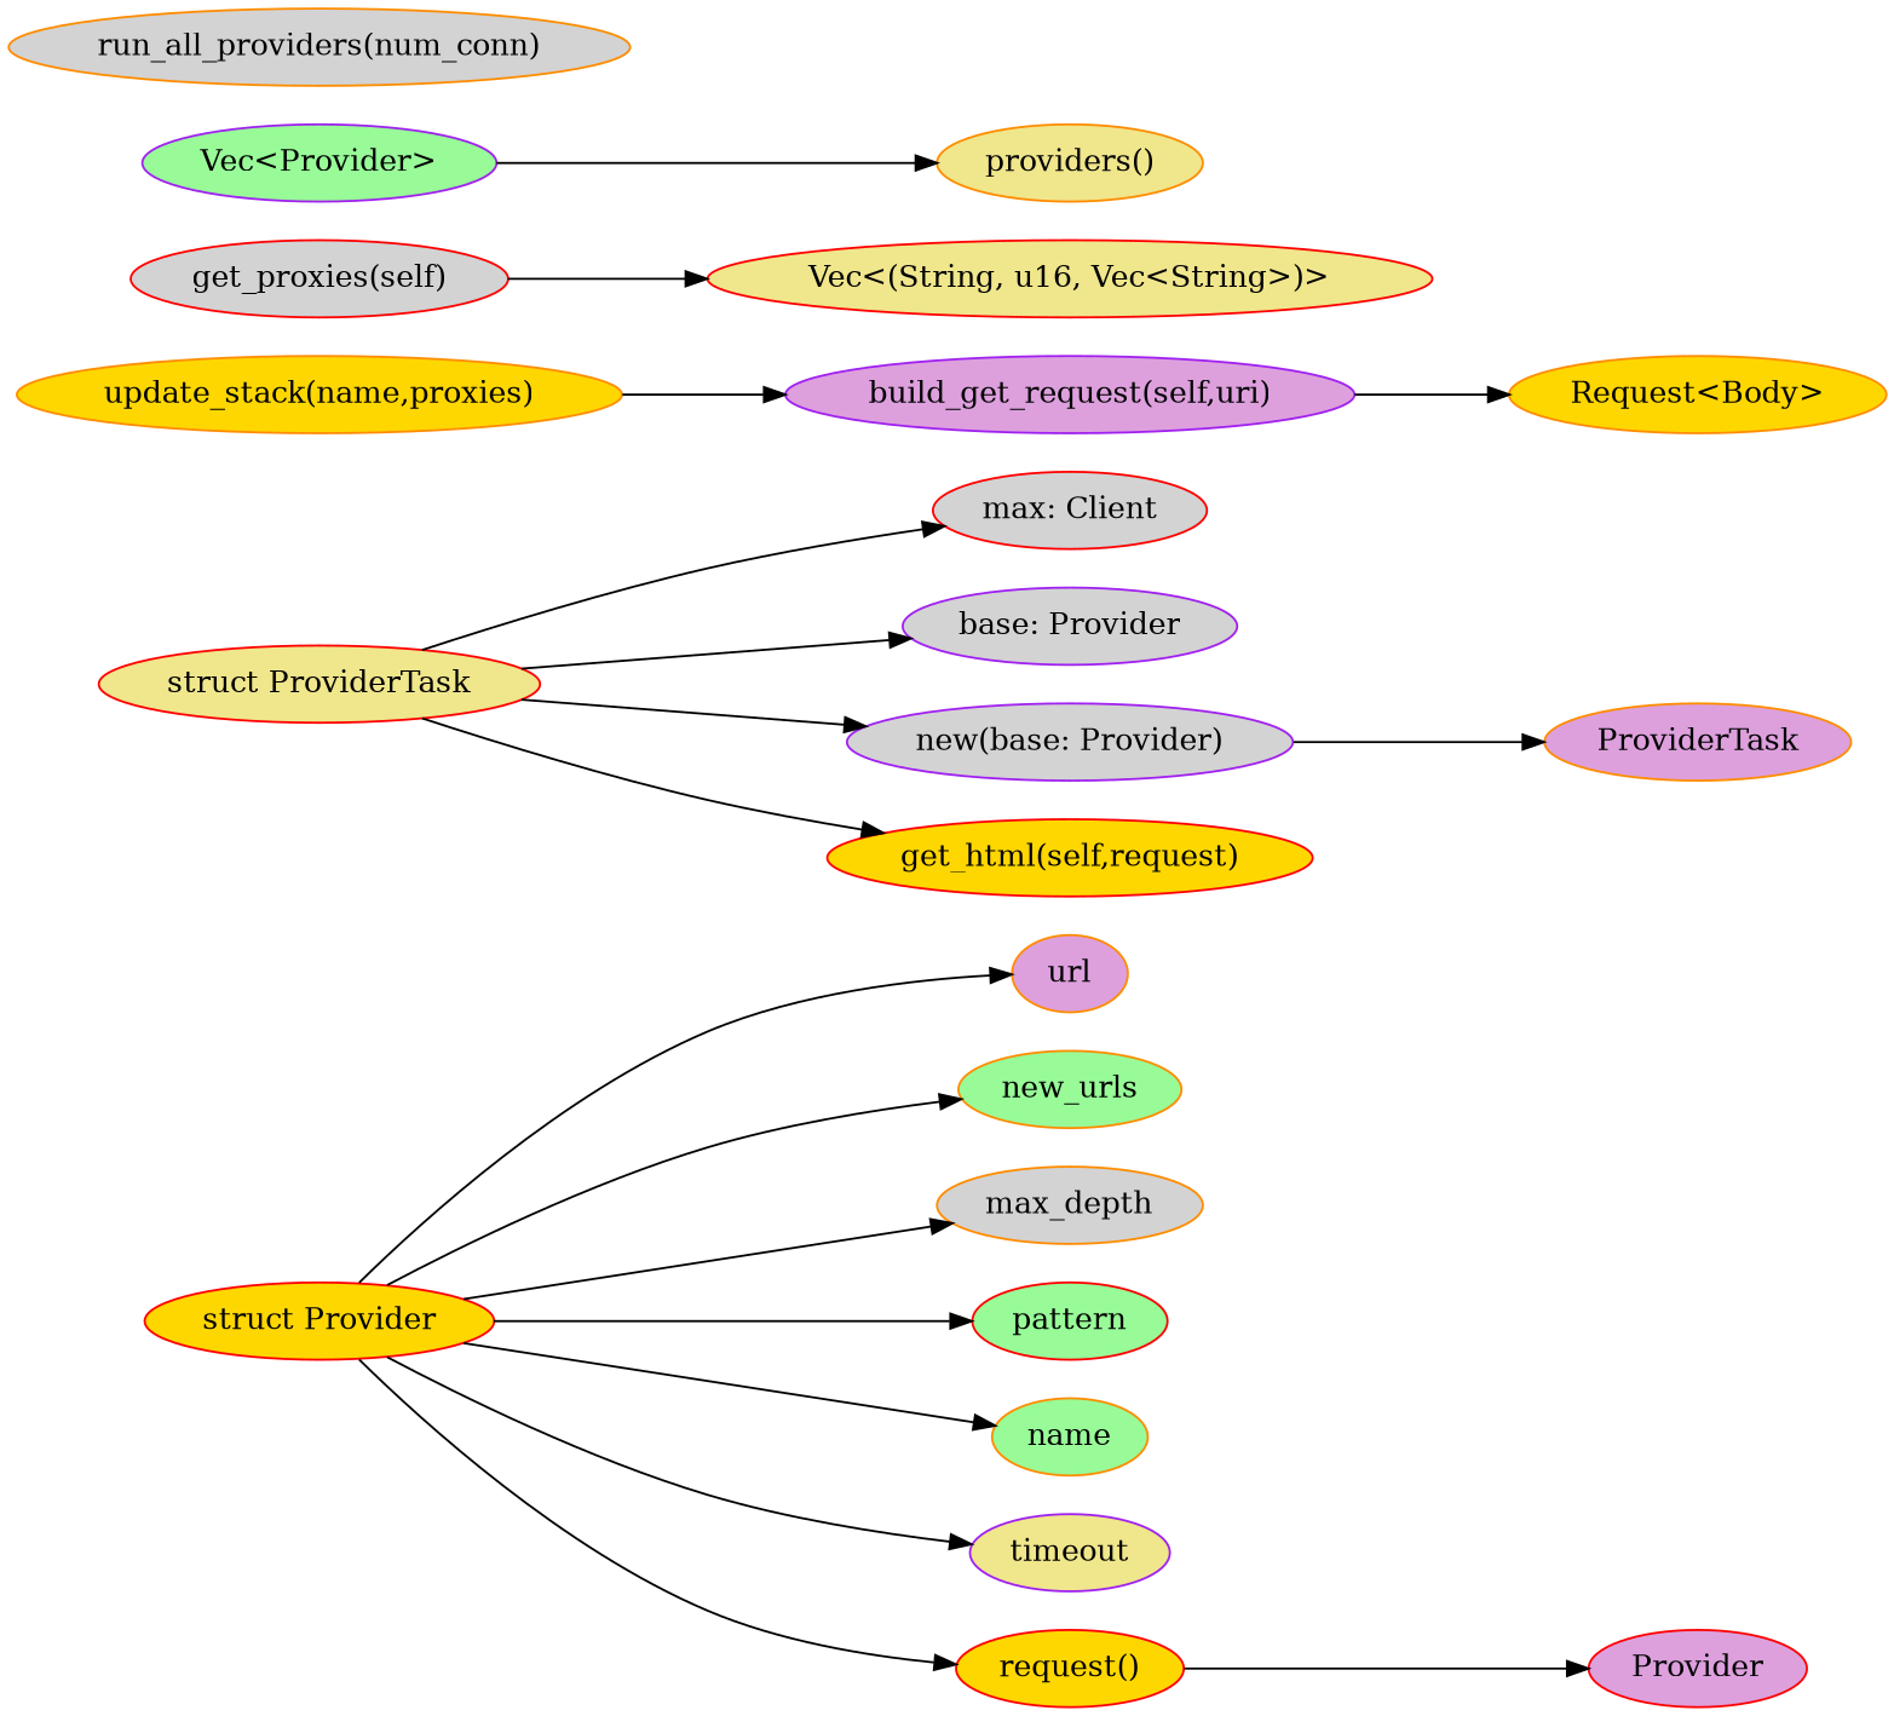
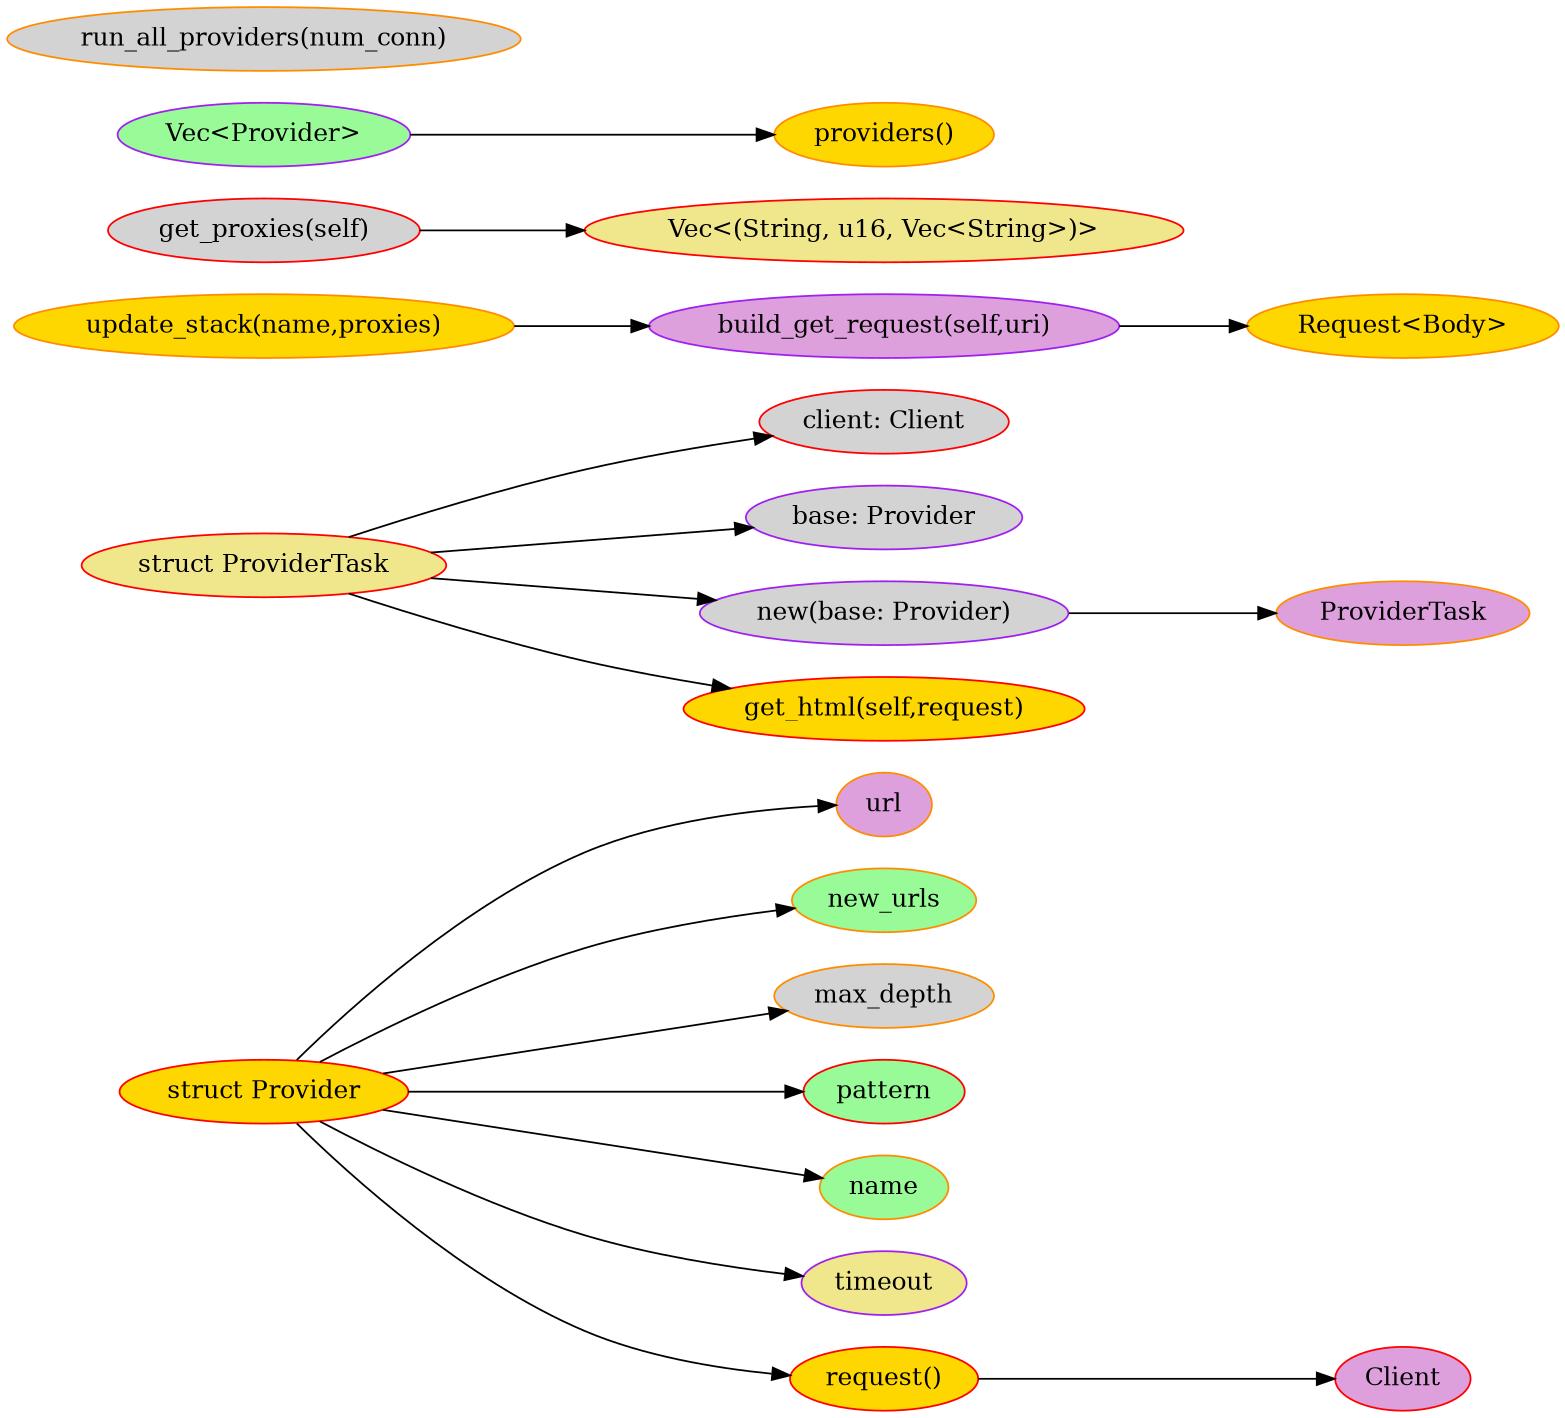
  digraph {
    rankdir=LR
    node [color=red fillcolor=lightgrey style=filled]
    n1 [fillcolor=gold label="struct Provider"]
    url [color=darkorange fillcolor=plum]
    new_urls [color=darkorange fillcolor=palegreen]
    max_depth [color=darkorange]
    pattern [fillcolor=palegreen]
    name [color=darkorange fillcolor=palegreen]
    timeout [color=purple fillcolor=khaki]
    n8 [fillcolor=gold label="request()"]
-   Provider [fillcolor=plum]
+   Provider [fillcolor=plum label=Client]
    n10 [fillcolor=khaki label="struct ProviderTask"]
-   "client: Client" [label="max: Client"]
+   "client: Client"
    "base: Provider" [color=purple]
    "new(base: Provider)" [color=purple]
    "get_html(self,request)" [fillcolor=gold]
    ProviderTask [color=darkorange fillcolor=plum]
    "build_get_request(self,uri)" [color=purple fillcolor=plum]
    "Request<Body>" [color=darkorange fillcolor=gold]
    "get_proxies(self)"
    "Vec<(String, u16, Vec<String>)>" [fillcolor=khaki]
-   "providers()" [color=darkorange fillcolor=khaki]
+   "providers()" [color=darkorange fillcolor=gold]
    "Vec<Provider>" [color=purple fillcolor=palegreen]
    "update_stack(name,proxies)" [color=darkorange fillcolor=gold]
    "run_all_providers(num_conn)" [color=darkorange]
    n1 -> url
    n1 -> new_urls
    n1 -> max_depth
    n1 -> pattern
    n1 -> name
    n1 -> timeout
    n1 -> n8
    n8 -> Provider
    n10 -> "client: Client"
    n10 -> "base: Provider"
    n10 -> "new(base: Provider)"
    n10 -> "get_html(self,request)"
    "new(base: Provider)" -> ProviderTask
    "build_get_request(self,uri)" -> "Request<Body>"
    "get_proxies(self)" -> "Vec<(String, u16, Vec<String>)>"
    "Vec<Provider>" -> "providers()"
    "update_stack(name,proxies)" -> "build_get_request(self,uri)"
  }
